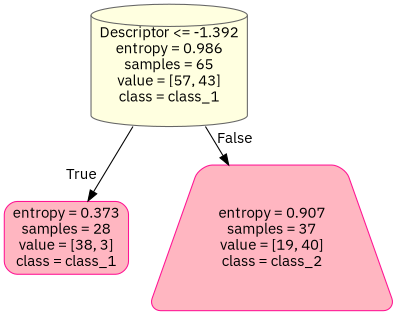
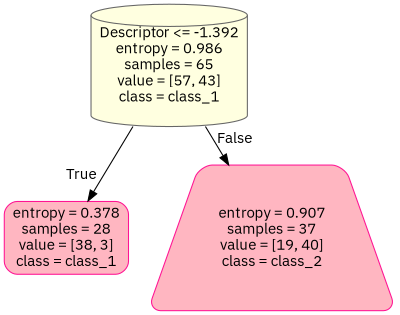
  digraph {
    fontname="IBM Plex Sans"
    node [color=deeppink fillcolor=lightpink fontname="IBM Plex Sans" style="filled, rounded"]
    edge [fontname="IBM Plex Sans" labeldistance=2.5]
    n1 [color=gray40 fillcolor=lightyellow label="Descriptor <= -1.392\nentropy = 0.986\nsamples = 65\nvalue = [57, 43]\nclass = class_1" shape=cylinder]
-   n2 [label="entropy = 0.373\nsamples = 28\nvalue = [38, 3]\nclass = class_1" shape=box]
+   n2 [label="entropy = 0.378\nsamples = 28\nvalue = [38, 3]\nclass = class_1" shape=box]
    n3 [label="entropy = 0.907\nsamples = 37\nvalue = [19, 40]\nclass = class_2" shape=trapezium]
    n1 -> n2 [headlabel=True labelangle=45]
    n1 -> n3 [headlabel=False labelangle=-45]
  }
